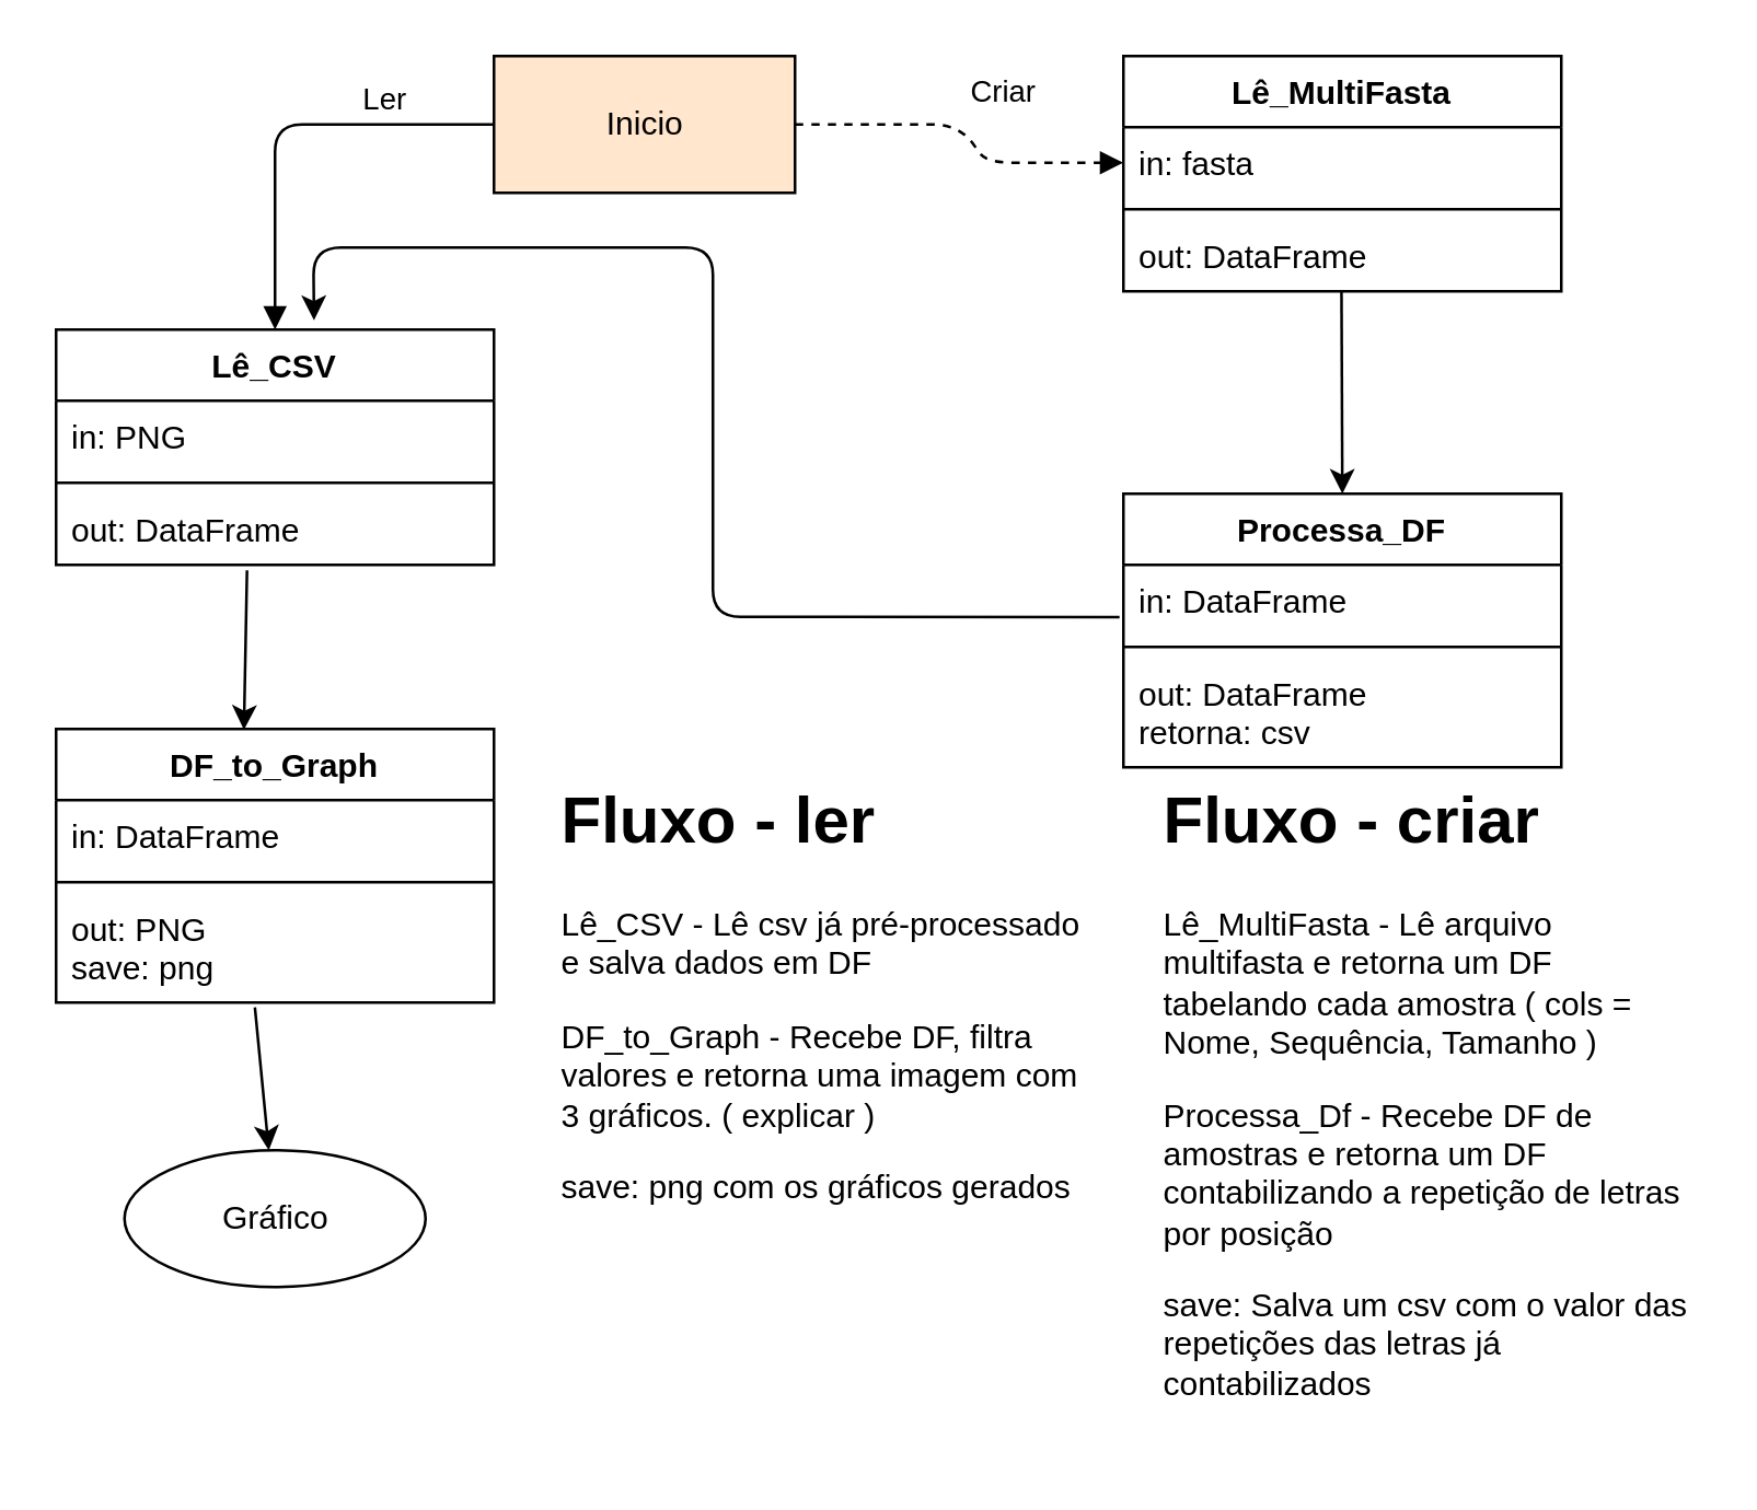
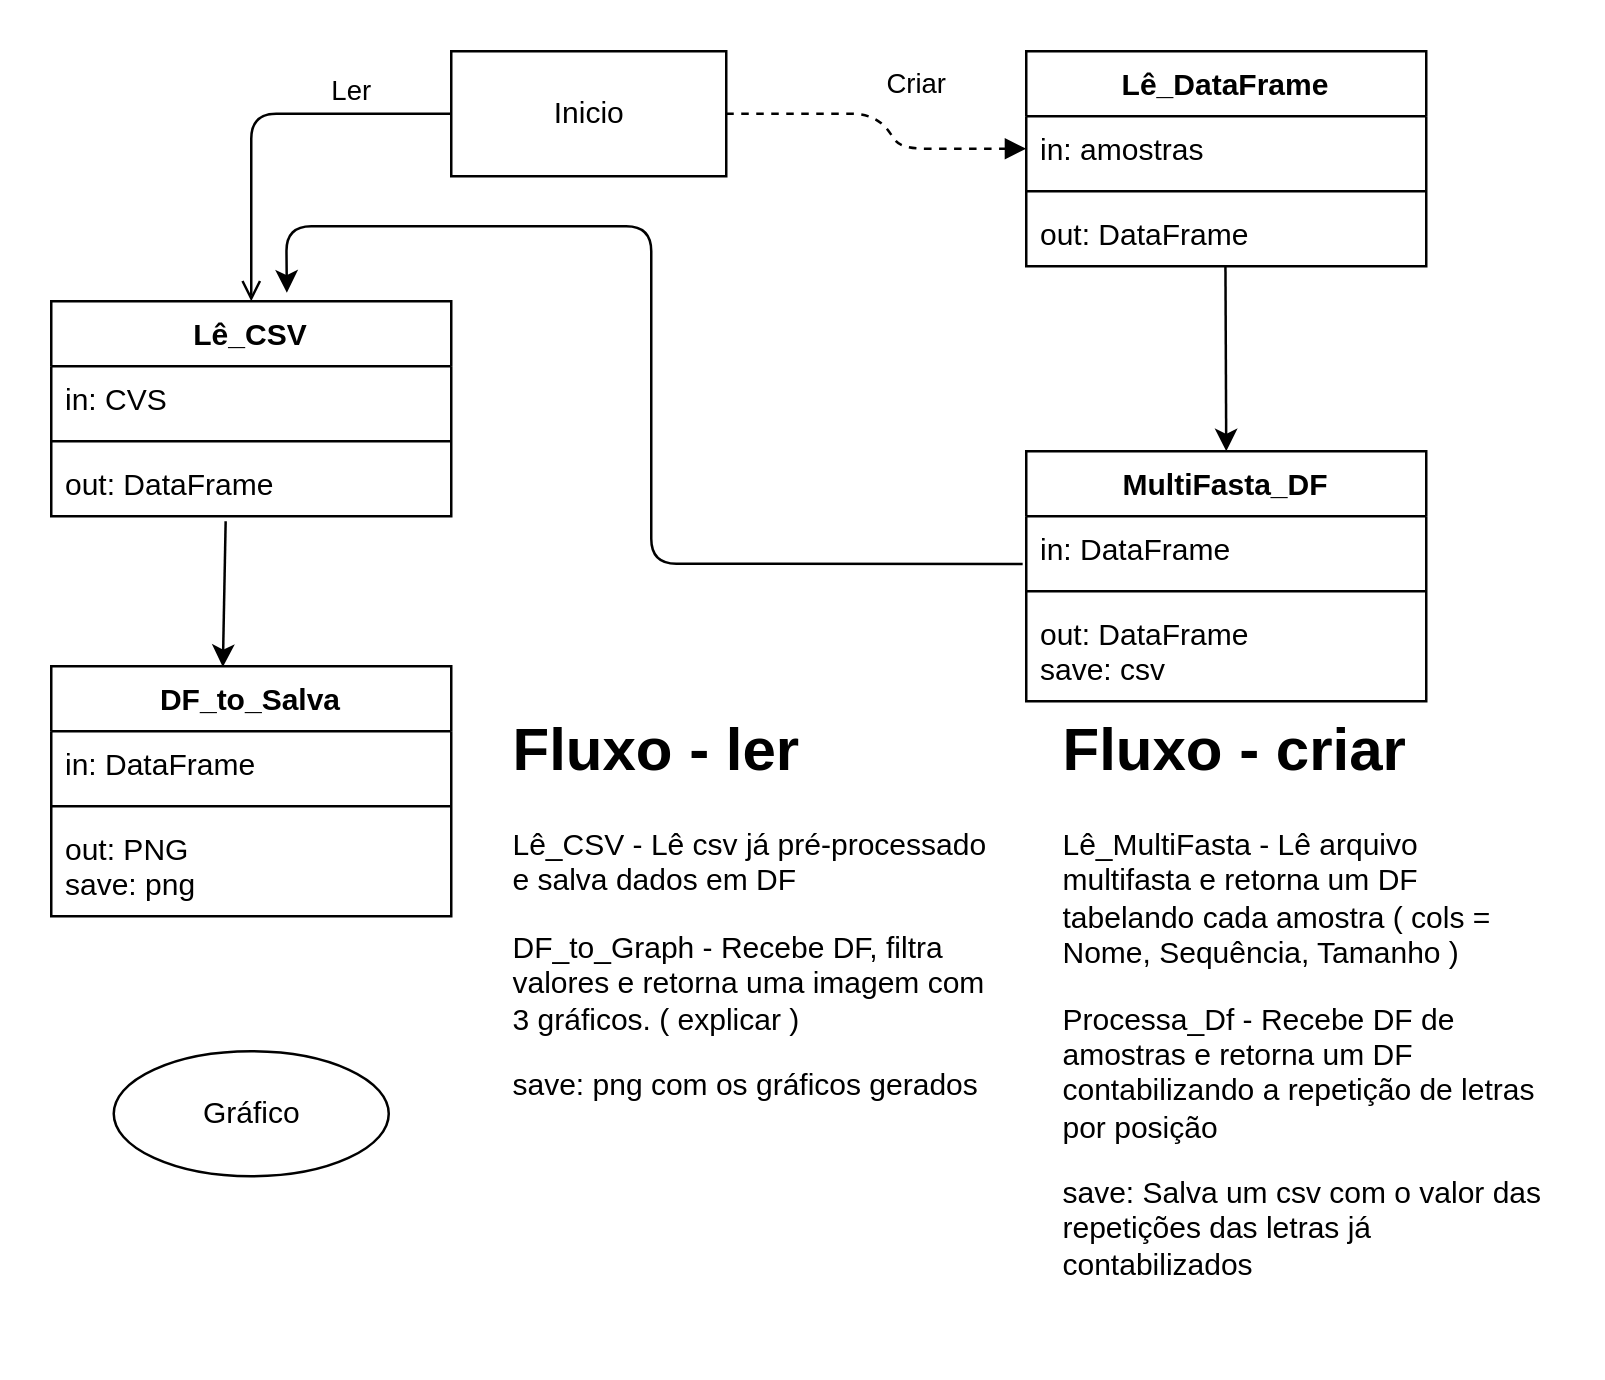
  <mxCell id="0" />
  <mxCell id="1" parent="0" />
- <mxCell id="2" value="Inicio" style="html=1;fillColor=#ffe6cc;" vertex="1" parent="1"><mxGeometry x="180" y="20" width="110" height="50" as="geometry" /></mxCell>
+ <mxCell id="2" value="Inicio" style="html=1;" vertex="1" parent="1"><mxGeometry x="180" y="20" width="110" height="50" as="geometry" /></mxCell>
  <mxCell id="3" value="Criar" style="html=1;verticalAlign=bottom;endArrow=block;exitX=1;exitY=0.5;exitDx=0;exitDy=0;entryX=0;entryY=0.5;entryDx=0;entryDy=0;dashed=1;" edge="1" parent="1" source="2" target="5"><mxGeometry x="0.046" y="15" width="80" relative="1" as="geometry"><mxPoint x="360" y="170" as="sourcePoint" /><mxPoint x="270" y="390" as="targetPoint" /><Array as="points"><mxPoint x="350" y="45" /><mxPoint x="360" y="59" /></Array><mxPoint as="offset" /></mxGeometry></mxCell>
- <mxCell id="4" value="Lê_MultiFasta" style="swimlane;fontStyle=1;align=center;verticalAlign=top;childLayout=stackLayout;horizontal=1;startSize=26;horizontalStack=0;resizeParent=1;resizeParentMax=0;resizeLast=0;collapsible=1;marginBottom=0;" vertex="1" parent="1"><mxGeometry x="410" y="20" width="160" height="86" as="geometry" /></mxCell>
- <mxCell id="5" value="in: fasta" style="text;strokeColor=none;fillColor=none;align=left;verticalAlign=top;spacingLeft=4;spacingRight=4;overflow=hidden;rotatable=0;points=[[0,0.5],[1,0.5]];portConstraint=eastwest;" vertex="1" parent="4"><mxGeometry y="26" width="160" height="26" as="geometry" /></mxCell>
+ <mxCell id="4" value="Lê_DataFrame" style="swimlane;fontStyle=1;align=center;verticalAlign=top;childLayout=stackLayout;horizontal=1;startSize=26;horizontalStack=0;resizeParent=1;resizeParentMax=0;resizeLast=0;collapsible=1;marginBottom=0;" vertex="1" parent="1"><mxGeometry x="410" y="20" width="160" height="86" as="geometry" /></mxCell>
+ <mxCell id="5" value="in: amostras" style="text;strokeColor=none;fillColor=none;align=left;verticalAlign=top;spacingLeft=4;spacingRight=4;overflow=hidden;rotatable=0;points=[[0,0.5],[1,0.5]];portConstraint=eastwest;" vertex="1" parent="4"><mxGeometry y="26" width="160" height="26" as="geometry" /></mxCell>
  <mxCell id="6" value="" style="line;strokeWidth=1;fillColor=none;align=left;verticalAlign=middle;spacingTop=-1;spacingLeft=3;spacingRight=3;rotatable=0;labelPosition=right;points=[];portConstraint=eastwest;" vertex="1" parent="4"><mxGeometry y="52" width="160" height="8" as="geometry" /></mxCell>
  <mxCell id="7" value="out: DataFrame" style="text;strokeColor=none;fillColor=none;align=left;verticalAlign=top;spacingLeft=4;spacingRight=4;overflow=hidden;rotatable=0;points=[[0,0.5],[1,0.5]];portConstraint=eastwest;" vertex="1" parent="4"><mxGeometry y="60" width="160" height="26" as="geometry" /></mxCell>
- <mxCell id="8" value="Processa_DF" style="swimlane;fontStyle=1;align=center;verticalAlign=top;childLayout=stackLayout;horizontal=1;startSize=26;horizontalStack=0;resizeParent=1;resizeParentMax=0;resizeLast=0;collapsible=1;marginBottom=0;" vertex="1" parent="1"><mxGeometry x="410" y="180" width="160" height="100" as="geometry" /></mxCell>
+ <mxCell id="8" value="MultiFasta_DF" style="swimlane;fontStyle=1;align=center;verticalAlign=top;childLayout=stackLayout;horizontal=1;startSize=26;horizontalStack=0;resizeParent=1;resizeParentMax=0;resizeLast=0;collapsible=1;marginBottom=0;" vertex="1" parent="1"><mxGeometry x="410" y="180" width="160" height="100" as="geometry" /></mxCell>
  <mxCell id="9" value="in: DataFrame" style="text;strokeColor=none;fillColor=none;align=left;verticalAlign=top;spacingLeft=4;spacingRight=4;overflow=hidden;rotatable=0;points=[[0,0.5],[1,0.5]];portConstraint=eastwest;" vertex="1" parent="8"><mxGeometry y="26" width="160" height="26" as="geometry" /></mxCell>
  <mxCell id="10" value="" style="line;strokeWidth=1;fillColor=none;align=left;verticalAlign=middle;spacingTop=-1;spacingLeft=3;spacingRight=3;rotatable=0;labelPosition=right;points=[];portConstraint=eastwest;" vertex="1" parent="8"><mxGeometry y="52" width="160" height="8" as="geometry" /></mxCell>
- <mxCell id="11" value="out: DataFrame&#10;retorna: csv" style="text;strokeColor=none;fillColor=none;align=left;verticalAlign=top;spacingLeft=4;spacingRight=4;overflow=hidden;rotatable=0;points=[[0,0.5],[1,0.5]];portConstraint=eastwest;" vertex="1" parent="8"><mxGeometry y="60" width="160" height="40" as="geometry" /></mxCell>
+ <mxCell id="11" value="out: DataFrame&#10;save: csv" style="text;strokeColor=none;fillColor=none;align=left;verticalAlign=top;spacingLeft=4;spacingRight=4;overflow=hidden;rotatable=0;points=[[0,0.5],[1,0.5]];portConstraint=eastwest;" vertex="1" parent="8"><mxGeometry y="60" width="160" height="40" as="geometry" /></mxCell>
  <mxCell id="12" value="Lê_CSV" style="swimlane;fontStyle=1;align=center;verticalAlign=top;childLayout=stackLayout;horizontal=1;startSize=26;horizontalStack=0;resizeParent=1;resizeParentMax=0;resizeLast=0;collapsible=1;marginBottom=0;" vertex="1" parent="1"><mxGeometry x="20" y="120" width="160" height="86" as="geometry" /></mxCell>
- <mxCell id="13" value="in: PNG" style="text;strokeColor=none;fillColor=none;align=left;verticalAlign=top;spacingLeft=4;spacingRight=4;overflow=hidden;rotatable=0;points=[[0,0.5],[1,0.5]];portConstraint=eastwest;" vertex="1" parent="12"><mxGeometry y="26" width="160" height="26" as="geometry" /></mxCell>
+ <mxCell id="13" value="in: CVS" style="text;strokeColor=none;fillColor=none;align=left;verticalAlign=top;spacingLeft=4;spacingRight=4;overflow=hidden;rotatable=0;points=[[0,0.5],[1,0.5]];portConstraint=eastwest;" vertex="1" parent="12"><mxGeometry y="26" width="160" height="26" as="geometry" /></mxCell>
  <mxCell id="14" value="" style="line;strokeWidth=1;fillColor=none;align=left;verticalAlign=middle;spacingTop=-1;spacingLeft=3;spacingRight=3;rotatable=0;labelPosition=right;points=[];portConstraint=eastwest;" vertex="1" parent="12"><mxGeometry y="52" width="160" height="8" as="geometry" /></mxCell>
  <mxCell id="15" value="out: DataFrame" style="text;strokeColor=none;fillColor=none;align=left;verticalAlign=top;spacingLeft=4;spacingRight=4;overflow=hidden;rotatable=0;points=[[0,0.5],[1,0.5]];portConstraint=eastwest;" vertex="1" parent="12"><mxGeometry y="60" width="160" height="26" as="geometry" /></mxCell>
- <mxCell id="16" value="Ler" style="html=1;verticalAlign=bottom;endArrow=block;exitX=0;exitY=0.5;exitDx=0;exitDy=0;entryX=0.5;entryY=0;entryDx=0;entryDy=0;" edge="1" parent="1" source="2" target="12"><mxGeometry x="-0.484" width="80" relative="1" as="geometry"><mxPoint x="190" y="390" as="sourcePoint" /><mxPoint x="270" y="390" as="targetPoint" /><Array as="points"><mxPoint x="100" y="45" /></Array><mxPoint as="offset" /></mxGeometry></mxCell>
- <mxCell id="17" value="DF_to_Graph" style="swimlane;fontStyle=1;align=center;verticalAlign=top;childLayout=stackLayout;horizontal=1;startSize=26;horizontalStack=0;resizeParent=1;resizeParentMax=0;resizeLast=0;collapsible=1;marginBottom=0;" vertex="1" parent="1"><mxGeometry x="20" y="266" width="160" height="100" as="geometry" /></mxCell>
+ <mxCell id="16" value="Ler" style="html=1;verticalAlign=bottom;endArrow=open;exitX=0;exitY=0.5;exitDx=0;exitDy=0;entryX=0.5;entryY=0;entryDx=0;entryDy=0;" edge="1" parent="1" source="2" target="12"><mxGeometry x="-0.484" width="80" relative="1" as="geometry"><mxPoint x="190" y="390" as="sourcePoint" /><mxPoint x="270" y="390" as="targetPoint" /><Array as="points"><mxPoint x="100" y="45" /></Array><mxPoint as="offset" /></mxGeometry></mxCell>
+ <mxCell id="17" value="DF_to_Salva" style="swimlane;fontStyle=1;align=center;verticalAlign=top;childLayout=stackLayout;horizontal=1;startSize=26;horizontalStack=0;resizeParent=1;resizeParentMax=0;resizeLast=0;collapsible=1;marginBottom=0;" vertex="1" parent="1"><mxGeometry x="20" y="266" width="160" height="100" as="geometry" /></mxCell>
  <mxCell id="18" value="in: DataFrame" style="text;strokeColor=none;fillColor=none;align=left;verticalAlign=top;spacingLeft=4;spacingRight=4;overflow=hidden;rotatable=0;points=[[0,0.5],[1,0.5]];portConstraint=eastwest;" vertex="1" parent="17"><mxGeometry y="26" width="160" height="26" as="geometry" /></mxCell>
  <mxCell id="19" value="" style="line;strokeWidth=1;fillColor=none;align=left;verticalAlign=middle;spacingTop=-1;spacingLeft=3;spacingRight=3;rotatable=0;labelPosition=right;points=[];portConstraint=eastwest;" vertex="1" parent="17"><mxGeometry y="52" width="160" height="8" as="geometry" /></mxCell>
  <mxCell id="20" value="out: PNG&#10;save: png" style="text;strokeColor=none;fillColor=none;align=left;verticalAlign=top;spacingLeft=4;spacingRight=4;overflow=hidden;rotatable=0;points=[[0,0.5],[1,0.5]];portConstraint=eastwest;" vertex="1" parent="17"><mxGeometry y="60" width="160" height="40" as="geometry" /></mxCell>
  <mxCell id="21" value="Gráfico" style="ellipse;html=1;" vertex="1" parent="1"><mxGeometry x="45" y="420" width="110" height="50" as="geometry" /></mxCell>
  <mxCell id="22" value="&lt;h1&gt;Fluxo - ler&lt;/h1&gt;&lt;p&gt;Lê_CSV - Lê csv já pré-processado e salva dados em DF&lt;/p&gt;&lt;p&gt;DF_to_Graph - Recebe DF, filtra valores e retorna uma imagem com 3 gráficos. ( explicar )&lt;/p&gt;&lt;p&gt;save: png com os gráficos gerados&lt;/p&gt;" style="text;html=1;strokeColor=none;fillColor=none;spacing=5;spacingTop=-20;whiteSpace=wrap;overflow=hidden;rounded=0;" vertex="1" parent="1"><mxGeometry x="200" y="280" width="200" height="240" as="geometry" /></mxCell>
  <mxCell id="23" value="" style="endArrow=classic;html=1;exitX=0.498;exitY=1.011;exitDx=0;exitDy=0;exitPerimeter=0;entryX=0.5;entryY=0;entryDx=0;entryDy=0;" edge="1" parent="1" source="7" target="8"><mxGeometry width="50" height="50" relative="1" as="geometry"><mxPoint x="260" y="250" as="sourcePoint" /><mxPoint x="310" y="200" as="targetPoint" /></mxGeometry></mxCell>
  <mxCell id="24" value="" style="endArrow=classic;html=1;exitX=0.436;exitY=1.077;exitDx=0;exitDy=0;exitPerimeter=0;entryX=0.429;entryY=0.003;entryDx=0;entryDy=0;entryPerimeter=0;" edge="1" parent="1" source="15" target="17"><mxGeometry width="50" height="50" relative="1" as="geometry"><mxPoint x="200" y="199.996" as="sourcePoint" /><mxPoint x="200.32" y="273.71" as="targetPoint" /></mxGeometry></mxCell>
- <mxCell id="25" value="" style="endArrow=classic;html=1;exitX=0.454;exitY=1.044;exitDx=0;exitDy=0;exitPerimeter=0;" edge="1" parent="1" source="20" target="21"><mxGeometry width="50" height="50" relative="1" as="geometry"><mxPoint x="509.68" y="126.286" as="sourcePoint" /><mxPoint x="510" y="200" as="targetPoint" /></mxGeometry></mxCell>
  <mxCell id="26" value="" style="endArrow=classic;html=1;exitX=-0.009;exitY=0.736;exitDx=0;exitDy=0;exitPerimeter=0;entryX=0.589;entryY=-0.04;entryDx=0;entryDy=0;entryPerimeter=0;" edge="1" parent="1" source="9" target="12"><mxGeometry width="50" height="50" relative="1" as="geometry"><mxPoint x="519.68" y="136.286" as="sourcePoint" /><mxPoint x="520" y="210" as="targetPoint" /><Array as="points"><mxPoint x="260" y="225" /><mxPoint x="260" y="90" /><mxPoint x="114" y="90" /></Array></mxGeometry></mxCell>
  <mxCell id="27" value="&lt;h1&gt;Fluxo - criar&lt;/h1&gt;&lt;p&gt;Lê_MultiFasta - Lê arquivo multifasta e retorna um DF tabelando cada amostra ( cols = Nome, Sequência, Tamanho )&lt;/p&gt;&lt;p&gt;Processa_Df - Recebe DF de amostras e retorna um DF contabilizando a repetição de letras por posição&lt;/p&gt;&lt;p&gt;save: Salva um csv com o valor das repetições das letras já contabilizados&lt;/p&gt;" style="text;html=1;strokeColor=none;fillColor=none;spacing=5;spacingTop=-20;whiteSpace=wrap;overflow=hidden;rounded=0;" vertex="1" parent="1"><mxGeometry x="420" y="280" width="200" height="250" as="geometry" /></mxCell>
